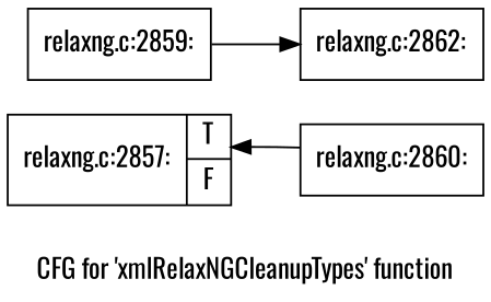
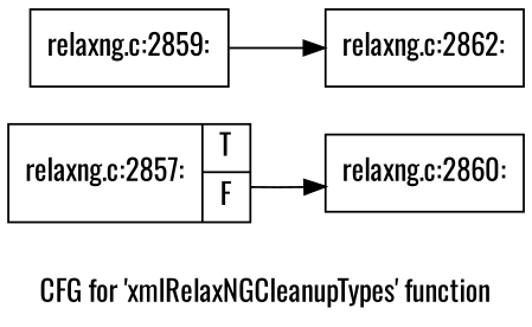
  digraph {
    fontname=Oswald
    label="CFG for 'xmlRelaxNGCleanupTypes' function"
    rankdir=LR
    node [fontname=Oswald shape=record]
    edge [fontname=Oswald]
    n1 [label="{relaxng.c:2857:|{<s0>T|<s1>F}}"]
    n2 [label="{relaxng.c:2860:}"]
    n3 [label="{relaxng.c:2859:}"]
    n4 [label="{relaxng.c:2862:}"]
-   n2 -> n1
+   n1 -> n2
    n3 -> n4
  }
